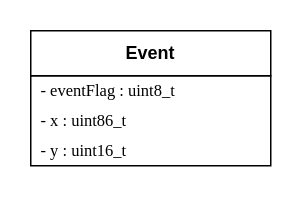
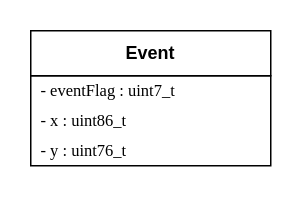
  <mxCell id="0" />
  <mxCell id="1" parent="0" />
  <mxCell id="2" value="Event" style="rounded=0;whiteSpace=wrap;html=1;fillColor=none;fontStyle=1" vertex="1" parent="1"><mxGeometry x="20" y="20" width="160" height="30" as="geometry" /></mxCell>
  <mxCell id="3" value="" style="rounded=0;whiteSpace=wrap;html=1;fillColor=none;" vertex="1" parent="1"><mxGeometry x="20" y="50" width="160" height="60" as="geometry" /></mxCell>
- <mxCell id="4" value="- eventFlag : uint8_t" style="text;html=1;strokeColor=none;fillColor=none;align=left;verticalAlign=middle;whiteSpace=wrap;rounded=0;spacingLeft=5;fontFamily=Verdana;fontSize=11;" vertex="1" parent="1"><mxGeometry x="20" y="50" width="160" height="20" as="geometry" /></mxCell>
+ <mxCell id="4" value="- eventFlag : uint7_t" style="text;html=1;strokeColor=none;fillColor=none;align=left;verticalAlign=middle;whiteSpace=wrap;rounded=0;spacingLeft=5;fontFamily=Verdana;fontSize=11;" vertex="1" parent="1"><mxGeometry x="20" y="50" width="160" height="20" as="geometry" /></mxCell>
  <mxCell id="5" value="- x&amp;nbsp;: uint86_t" style="text;html=1;strokeColor=none;fillColor=none;align=left;verticalAlign=middle;whiteSpace=wrap;rounded=0;spacingLeft=5;fontFamily=Verdana;fontSize=11;" vertex="1" parent="1"><mxGeometry x="20" y="70" width="160" height="20" as="geometry" /></mxCell>
- <mxCell id="6" value="- y&amp;nbsp;: uint16_t" style="text;html=1;strokeColor=none;fillColor=none;align=left;verticalAlign=middle;whiteSpace=wrap;rounded=0;spacingLeft=5;fontFamily=Verdana;fontSize=11;" vertex="1" parent="1"><mxGeometry x="20" y="90" width="160" height="20" as="geometry" /></mxCell>
+ <mxCell id="6" value="- y&amp;nbsp;: uint76_t" style="text;html=1;strokeColor=none;fillColor=none;align=left;verticalAlign=middle;whiteSpace=wrap;rounded=0;spacingLeft=5;fontFamily=Verdana;fontSize=11;" vertex="1" parent="1"><mxGeometry x="20" y="90" width="160" height="20" as="geometry" /></mxCell>
